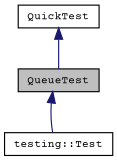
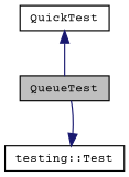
  digraph {
    fontname="Courier Prime"
    node [color=black fillcolor=white fontname="Courier Prime" fontsize=10 shape=record style=filled]
    edge [color=midnightblue dir=back fontname="Courier Prime" fontsize=10 labelfontname=Helvetica labelfontsize=10 style=solid]
    n1 [fillcolor=grey75 fontcolor=black height=0.2 label=QueueTest width=0.4]
    n2 [height=0.2 label=QuickTest width=0.4]
    n3 [height=0.2 label="testing::Test" width=0.4]
    n2 -> n1
-   n1 -> n3
+   n3 -> n1
  }
